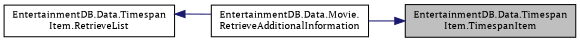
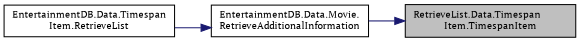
  digraph {
    fontname="PT Serif"
    rankdir=RL
    node [color=black fillcolor=white fontname="PT Serif" fontsize=10 shape=record style=filled]
    edge [color=midnightblue dir=back fontname="PT Serif" fontsize=10 labelfontname=Helvetica labelfontsize=10 style=solid]
-   n1 [fillcolor=grey75 fontcolor=black height=0.2 label="EntertainmentDB.Data.Timespan\lItem.TimespanItem" width=0.4]
+   n1 [fillcolor=grey75 fontcolor=black height=0.2 label="RetrieveList.Data.Timespan\lItem.TimespanItem" width=0.4]
    n2 [height=0.2 label="EntertainmentDB.Data.Movie.\lRetrieveAdditionalInformation" width=0.4]
    n3 [height=0.2 label="EntertainmentDB.Data.Timespan\lItem.RetrieveList" width=0.4]
    n1 -> n2
-   n3 -> n2
+   n2 -> n3
  }
